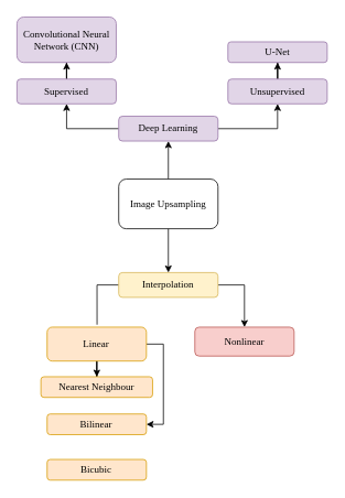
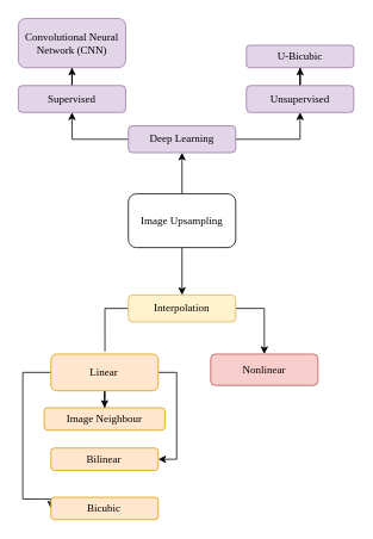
  <mxCell id="0" />
  <mxCell id="1" parent="0" />
  <mxCell id="2" value="" style="edgeStyle=orthogonalEdgeStyle;rounded=0;orthogonalLoop=1;jettySize=auto;html=1;" parent="1" source="4" target="7" edge="1"><mxGeometry relative="1" as="geometry" /></mxCell>
  <mxCell id="3" value="" style="edgeStyle=orthogonalEdgeStyle;rounded=0;orthogonalLoop=1;jettySize=auto;html=1;fontFamily=Verdana;" parent="1" source="4" target="10" edge="1"><mxGeometry relative="1" as="geometry" /></mxCell>
  <mxCell id="4" value="&lt;font face=&quot;Verdana&quot;&gt;Image Upsampling&lt;/font&gt;" style="rounded=1;whiteSpace=wrap;html=1;fontFamily=Comic Sans MS;" parent="1" vertex="1"><mxGeometry x="143" y="216" width="120" height="60" as="geometry" /></mxCell>
  <mxCell id="5" value="" style="edgeStyle=orthogonalEdgeStyle;rounded=0;orthogonalLoop=1;jettySize=auto;html=1;fontFamily=Verdana;entryX=0.5;entryY=0;entryDx=0;entryDy=0;exitX=1;exitY=0.5;exitDx=0;exitDy=0;" parent="1" source="7" target="15" edge="1"><mxGeometry relative="1" as="geometry"><mxPoint x="341.5" y="386" as="targetPoint" /><Array as="points"><mxPoint x="295" y="344" /></Array></mxGeometry></mxCell>
  <mxCell id="6" value="" style="edgeStyle=orthogonalEdgeStyle;rounded=0;orthogonalLoop=1;jettySize=auto;html=1;entryX=0.503;entryY=-0.072;entryDx=0;entryDy=0;entryPerimeter=0;endArrow=none;" parent="1" source="7" target="14" edge="1"><mxGeometry relative="1" as="geometry"><Array as="points"><mxPoint x="117" y="344" /></Array></mxGeometry></mxCell>
  <mxCell id="7" value="&lt;font face=&quot;Verdana&quot;&gt;Interpolation&lt;/font&gt;" style="whiteSpace=wrap;html=1;rounded=1;labelBorderColor=none;labelBackgroundColor=none;fillColor=#fff2cc;strokeColor=#d6b656;" parent="1" vertex="1"><mxGeometry x="143" y="329" width="120" height="30" as="geometry" /></mxCell>
  <mxCell id="8" value="" style="edgeStyle=orthogonalEdgeStyle;rounded=0;orthogonalLoop=1;jettySize=auto;html=1;fontFamily=Verdana;" parent="1" source="10" target="20" edge="1"><mxGeometry relative="1" as="geometry" /></mxCell>
  <mxCell id="9" value="" style="edgeStyle=orthogonalEdgeStyle;rounded=0;orthogonalLoop=1;jettySize=auto;html=1;fontFamily=Verdana;" parent="1" source="10" target="22" edge="1"><mxGeometry relative="1" as="geometry" /></mxCell>
  <mxCell id="10" value="&lt;font face=&quot;Verdana&quot;&gt;Deep Learning &lt;br&gt;&lt;/font&gt;" style="whiteSpace=wrap;html=1;fontFamily=Comic Sans MS;rounded=1;fillColor=#e1d5e7;strokeColor=#9673a6;" parent="1" vertex="1"><mxGeometry x="143" y="140" width="120" height="30" as="geometry" /></mxCell>
  <mxCell id="11" value="" style="edgeStyle=orthogonalEdgeStyle;rounded=0;orthogonalLoop=1;jettySize=auto;html=1;fontFamily=Verdana;entryX=0.5;entryY=0;entryDx=0;entryDy=0;" parent="1" source="14" target="16" edge="1"><mxGeometry relative="1" as="geometry"><mxPoint x="-35.03" y="461" as="targetPoint" /></mxGeometry></mxCell>
  <mxCell id="12" value="" style="edgeStyle=orthogonalEdgeStyle;rounded=0;orthogonalLoop=1;jettySize=auto;html=1;fontFamily=Verdana;entryX=1;entryY=0.5;entryDx=0;entryDy=0;exitX=1;exitY=0.5;exitDx=0;exitDy=0;" parent="1" source="14" target="17" edge="1"><mxGeometry relative="1" as="geometry"><Array as="points"><mxPoint x="196.97" y="415" /><mxPoint x="196.97" y="513" /></Array></mxGeometry></mxCell>
+ <mxCell id="13" value="" style="edgeStyle=orthogonalEdgeStyle;rounded=0;orthogonalLoop=1;jettySize=auto;html=1;fontFamily=Verdana;exitX=0;exitY=0.5;exitDx=0;exitDy=0;entryX=0;entryY=0.5;entryDx=0;entryDy=0;" parent="1" source="14" target="18" edge="1"><mxGeometry relative="1" as="geometry"><mxPoint x="176.97" y="558" as="targetPoint" /><Array as="points"><mxPoint x="24.97" y="415" /><mxPoint x="24.97" y="557" /></Array></mxGeometry></mxCell>
  <mxCell id="14" value="&lt;div&gt;&lt;font face=&quot;Verdana&quot;&gt;Linear&lt;/font&gt;&lt;/div&gt;" style="whiteSpace=wrap;html=1;rounded=1;fillColor=#ffe6cc;strokeColor=#d79b00;" parent="1" vertex="1"><mxGeometry x="56.47" y="395" width="120" height="41" as="geometry" /></mxCell>
  <mxCell id="15" value="&lt;font face=&quot;Verdana&quot;&gt;Nonlinear&lt;br&gt;&lt;/font&gt;" style="whiteSpace=wrap;html=1;rounded=1;fillColor=#f8cecc;strokeColor=#b85450;" parent="1" vertex="1"><mxGeometry x="235" y="395" width="120" height="35" as="geometry" /></mxCell>
- <mxCell id="16" value="&lt;font face=&quot;Verdana&quot;&gt;Nearest Neighbour&lt;/font&gt;" style="whiteSpace=wrap;html=1;rounded=1;labelBorderColor=none;fillColor=#ffe6cc;strokeColor=#d79b00;" parent="1" vertex="1"><mxGeometry x="48.97" y="455" width="135" height="25" as="geometry" /></mxCell>
+ <mxCell id="16" value="&lt;font face=&quot;Verdana&quot;&gt;Image Neighbour&lt;/font&gt;" style="whiteSpace=wrap;html=1;rounded=1;labelBorderColor=none;fillColor=#ffe6cc;strokeColor=#d79b00;" parent="1" vertex="1"><mxGeometry x="48.97" y="455" width="135" height="25" as="geometry" /></mxCell>
  <mxCell id="17" value="&lt;font face=&quot;Verdana&quot;&gt;Bilinear&lt;/font&gt;" style="whiteSpace=wrap;html=1;rounded=1;fillColor=#ffe6cc;strokeColor=#d79b00;" parent="1" vertex="1"><mxGeometry x="56.47" y="500" width="120" height="25" as="geometry" /></mxCell>
  <mxCell id="18" value="&lt;font face=&quot;Verdana&quot;&gt;Bicubic&lt;/font&gt;" style="whiteSpace=wrap;html=1;rounded=1;fillColor=#ffe6cc;strokeColor=#d79b00;" parent="1" vertex="1"><mxGeometry x="56.47" y="555" width="120" height="25" as="geometry" /></mxCell>
  <mxCell id="19" value="" style="edgeStyle=orthogonalEdgeStyle;rounded=0;orthogonalLoop=1;jettySize=auto;html=1;fontFamily=Verdana;" parent="1" source="20" target="23" edge="1"><mxGeometry relative="1" as="geometry" /></mxCell>
  <mxCell id="20" value="&lt;font face=&quot;Verdana&quot;&gt;Supervised&lt;/font&gt;" style="whiteSpace=wrap;html=1;fontFamily=Comic Sans MS;fillColor=#e1d5e7;strokeColor=#9673a6;rounded=1;" parent="1" vertex="1"><mxGeometry x="20" y="95" width="120" height="30" as="geometry" /></mxCell>
  <mxCell id="21" value="" style="edgeStyle=orthogonalEdgeStyle;rounded=0;orthogonalLoop=1;jettySize=auto;html=1;fontFamily=Verdana;" parent="1" source="22" target="24" edge="1"><mxGeometry relative="1" as="geometry" /></mxCell>
  <mxCell id="22" value="&lt;font face=&quot;Verdana&quot;&gt;Unsupervised&lt;/font&gt;" style="whiteSpace=wrap;html=1;fontFamily=Comic Sans MS;fillColor=#e1d5e7;strokeColor=#9673a6;rounded=1;" parent="1" vertex="1"><mxGeometry x="275" y="95" width="120" height="30" as="geometry" /></mxCell>
  <mxCell id="23" value="&lt;font face=&quot;Verdana&quot;&gt;Convolutional Neural Network (CNN)&lt;/font&gt;" style="whiteSpace=wrap;html=1;fontFamily=Comic Sans MS;fillColor=#e1d5e7;strokeColor=#9673a6;rounded=1;" parent="1" vertex="1"><mxGeometry x="20" y="20" width="120" height="55" as="geometry" /></mxCell>
- <mxCell id="24" value="&lt;font face=&quot;Verdana&quot;&gt;U-Net&lt;/font&gt;" style="whiteSpace=wrap;html=1;fontFamily=Comic Sans MS;fillColor=#e1d5e7;strokeColor=#9673a6;rounded=1;" parent="1" vertex="1"><mxGeometry x="275" y="50" width="120" height="25" as="geometry" /></mxCell>
+ <mxCell id="24" value="&lt;font face=&quot;Verdana&quot;&gt;U-Bicubic&lt;/font&gt;" style="whiteSpace=wrap;html=1;fontFamily=Comic Sans MS;fillColor=#e1d5e7;strokeColor=#9673a6;rounded=1;" parent="1" vertex="1"><mxGeometry x="275" y="50" width="120" height="25" as="geometry" /></mxCell>
